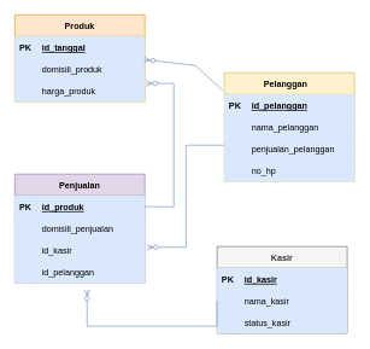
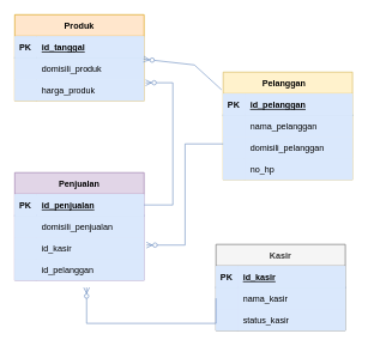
  <mxCell id="0" />
  <mxCell id="1" parent="0" />
  <mxCell id="2" value="Kasir" style="shape=table;startSize=30;container=1;collapsible=1;childLayout=tableLayout;fixedRows=1;rowLines=0;fontStyle=1;align=center;resizeLast=1;fillColor=#f5f5f5;strokeColor=#666666;fontColor=#333333;" vertex="1" parent="1"><mxGeometry x="300" y="340" width="180" height="120" as="geometry" /></mxCell>
  <mxCell id="3" value="" style="shape=tableRow;horizontal=0;startSize=0;swimlaneHead=0;swimlaneBody=0;fillColor=#dae8fc;collapsible=0;dropTarget=0;points=[[0,0.5],[1,0.5]];portConstraint=eastwest;top=0;left=0;right=0;bottom=1;strokeColor=#6c8ebf;" vertex="1" parent="2"><mxGeometry y="30" width="180" height="30" as="geometry" /></mxCell>
  <mxCell id="4" value="PK" style="shape=partialRectangle;connectable=0;fillColor=#dae8fc;top=0;left=0;bottom=0;right=0;fontStyle=1;overflow=hidden;strokeColor=#6c8ebf;" vertex="1" parent="3"><mxGeometry width="30" height="30" as="geometry"><mxRectangle width="30" height="30" as="alternateBounds" /></mxGeometry></mxCell>
  <mxCell id="5" value="id_kasir" style="shape=partialRectangle;connectable=0;fillColor=#dae8fc;top=0;left=0;bottom=0;right=0;align=left;spacingLeft=6;fontStyle=5;overflow=hidden;strokeColor=#6c8ebf;" vertex="1" parent="3"><mxGeometry x="30" width="150" height="30" as="geometry"><mxRectangle width="150" height="30" as="alternateBounds" /></mxGeometry></mxCell>
  <mxCell id="6" value="" style="shape=tableRow;horizontal=0;startSize=0;swimlaneHead=0;swimlaneBody=0;fillColor=#dae8fc;collapsible=0;dropTarget=0;points=[[0,0.5],[1,0.5]];portConstraint=eastwest;top=0;left=0;right=0;bottom=0;strokeColor=#6c8ebf;" vertex="1" parent="2"><mxGeometry y="60" width="180" height="30" as="geometry" /></mxCell>
  <mxCell id="7" value="" style="shape=partialRectangle;connectable=0;fillColor=#dae8fc;top=0;left=0;bottom=0;right=0;editable=1;overflow=hidden;strokeColor=#6c8ebf;" vertex="1" parent="6"><mxGeometry width="30" height="30" as="geometry"><mxRectangle width="30" height="30" as="alternateBounds" /></mxGeometry></mxCell>
  <mxCell id="8" value="nama_kasir" style="shape=partialRectangle;connectable=0;fillColor=#dae8fc;top=0;left=0;bottom=0;right=0;align=left;spacingLeft=6;overflow=hidden;strokeColor=#6c8ebf;" vertex="1" parent="6"><mxGeometry x="30" width="150" height="30" as="geometry"><mxRectangle width="150" height="30" as="alternateBounds" /></mxGeometry></mxCell>
  <mxCell id="9" value="" style="shape=tableRow;horizontal=0;startSize=0;swimlaneHead=0;swimlaneBody=0;fillColor=#dae8fc;collapsible=0;dropTarget=0;points=[[0,0.5],[1,0.5]];portConstraint=eastwest;top=0;left=0;right=0;bottom=0;strokeColor=#6c8ebf;" vertex="1" parent="2"><mxGeometry y="90" width="180" height="30" as="geometry" /></mxCell>
  <mxCell id="10" value="" style="shape=partialRectangle;connectable=0;fillColor=#dae8fc;top=0;left=0;bottom=0;right=0;editable=1;overflow=hidden;strokeColor=#6c8ebf;" vertex="1" parent="9"><mxGeometry width="30" height="30" as="geometry"><mxRectangle width="30" height="30" as="alternateBounds" /></mxGeometry></mxCell>
  <mxCell id="11" value="status_kasir" style="shape=partialRectangle;connectable=0;fillColor=#dae8fc;top=0;left=0;bottom=0;right=0;align=left;spacingLeft=6;overflow=hidden;strokeColor=#6c8ebf;" vertex="1" parent="9"><mxGeometry x="30" width="150" height="30" as="geometry"><mxRectangle width="150" height="30" as="alternateBounds" /></mxGeometry></mxCell>
  <mxCell id="12" value="Produk" style="shape=table;startSize=30;container=1;collapsible=1;childLayout=tableLayout;fixedRows=1;rowLines=0;fontStyle=1;align=center;resizeLast=1;fillColor=#ffe6cc;strokeColor=#d79b00;" vertex="1" parent="1"><mxGeometry x="20" y="20" width="180" height="120" as="geometry" /></mxCell>
  <mxCell id="13" value="" style="shape=tableRow;horizontal=0;startSize=0;swimlaneHead=0;swimlaneBody=0;fillColor=#dae8fc;collapsible=0;dropTarget=0;points=[[0,0.5],[1,0.5]];portConstraint=eastwest;top=0;left=0;right=0;bottom=1;strokeColor=#6c8ebf;" vertex="1" parent="12"><mxGeometry y="30" width="180" height="30" as="geometry" /></mxCell>
  <mxCell id="14" value="PK" style="shape=partialRectangle;connectable=0;fillColor=#dae8fc;top=0;left=0;bottom=0;right=0;fontStyle=1;overflow=hidden;strokeColor=#6c8ebf;" vertex="1" parent="13"><mxGeometry width="30" height="30" as="geometry"><mxRectangle width="30" height="30" as="alternateBounds" /></mxGeometry></mxCell>
  <mxCell id="15" value="id_tanggal" style="shape=partialRectangle;connectable=0;fillColor=#dae8fc;top=0;left=0;bottom=0;right=0;align=left;spacingLeft=6;fontStyle=5;overflow=hidden;strokeColor=#6c8ebf;" vertex="1" parent="13"><mxGeometry x="30" width="150" height="30" as="geometry"><mxRectangle width="150" height="30" as="alternateBounds" /></mxGeometry></mxCell>
  <mxCell id="16" value="" style="shape=tableRow;horizontal=0;startSize=0;swimlaneHead=0;swimlaneBody=0;fillColor=#dae8fc;collapsible=0;dropTarget=0;points=[[0,0.5],[1,0.5]];portConstraint=eastwest;top=0;left=0;right=0;bottom=0;strokeColor=#6c8ebf;" vertex="1" parent="12"><mxGeometry y="60" width="180" height="30" as="geometry" /></mxCell>
  <mxCell id="17" value="" style="shape=partialRectangle;connectable=0;fillColor=#dae8fc;top=0;left=0;bottom=0;right=0;editable=1;overflow=hidden;strokeColor=#6c8ebf;" vertex="1" parent="16"><mxGeometry width="30" height="30" as="geometry"><mxRectangle width="30" height="30" as="alternateBounds" /></mxGeometry></mxCell>
  <mxCell id="18" value="domisili_produk" style="shape=partialRectangle;connectable=0;fillColor=#dae8fc;top=0;left=0;bottom=0;right=0;align=left;spacingLeft=6;overflow=hidden;strokeColor=#6c8ebf;" vertex="1" parent="16"><mxGeometry x="30" width="150" height="30" as="geometry"><mxRectangle width="150" height="30" as="alternateBounds" /></mxGeometry></mxCell>
  <mxCell id="19" value="" style="shape=tableRow;horizontal=0;startSize=0;swimlaneHead=0;swimlaneBody=0;fillColor=#dae8fc;collapsible=0;dropTarget=0;points=[[0,0.5],[1,0.5]];portConstraint=eastwest;top=0;left=0;right=0;bottom=0;strokeColor=#6c8ebf;" vertex="1" parent="12"><mxGeometry y="90" width="180" height="30" as="geometry" /></mxCell>
  <mxCell id="20" value="" style="shape=partialRectangle;connectable=0;fillColor=#dae8fc;top=0;left=0;bottom=0;right=0;editable=1;overflow=hidden;strokeColor=#6c8ebf;" vertex="1" parent="19"><mxGeometry width="30" height="30" as="geometry"><mxRectangle width="30" height="30" as="alternateBounds" /></mxGeometry></mxCell>
  <mxCell id="21" value="harga_produk" style="shape=partialRectangle;connectable=0;fillColor=#dae8fc;top=0;left=0;bottom=0;right=0;align=left;spacingLeft=6;overflow=hidden;strokeColor=#6c8ebf;" vertex="1" parent="19"><mxGeometry x="30" width="150" height="30" as="geometry"><mxRectangle width="150" height="30" as="alternateBounds" /></mxGeometry></mxCell>
  <mxCell id="22" value="Penjualan" style="shape=table;startSize=30;container=1;collapsible=1;childLayout=tableLayout;fixedRows=1;rowLines=0;fontStyle=1;align=center;resizeLast=1;fillColor=#e1d5e7;strokeColor=#9673a6;" vertex="1" parent="1"><mxGeometry x="20" y="240" width="180" height="150" as="geometry" /></mxCell>
  <mxCell id="23" value="" style="shape=tableRow;horizontal=0;startSize=0;swimlaneHead=0;swimlaneBody=0;fillColor=#dae8fc;collapsible=0;dropTarget=0;points=[[0,0.5],[1,0.5]];portConstraint=eastwest;top=0;left=0;right=0;bottom=1;strokeColor=#6c8ebf;" vertex="1" parent="22"><mxGeometry y="30" width="180" height="30" as="geometry" /></mxCell>
  <mxCell id="24" value="PK" style="shape=partialRectangle;connectable=0;fillColor=#dae8fc;top=0;left=0;bottom=0;right=0;fontStyle=1;overflow=hidden;strokeColor=#6c8ebf;" vertex="1" parent="23"><mxGeometry width="30" height="30" as="geometry"><mxRectangle width="30" height="30" as="alternateBounds" /></mxGeometry></mxCell>
- <mxCell id="25" value="id_produk" style="shape=partialRectangle;connectable=0;fillColor=#dae8fc;top=0;left=0;bottom=0;right=0;align=left;spacingLeft=6;fontStyle=5;overflow=hidden;strokeColor=#6c8ebf;" vertex="1" parent="23"><mxGeometry x="30" width="150" height="30" as="geometry"><mxRectangle width="150" height="30" as="alternateBounds" /></mxGeometry></mxCell>
+ <mxCell id="25" value="id_penjualan" style="shape=partialRectangle;connectable=0;fillColor=#dae8fc;top=0;left=0;bottom=0;right=0;align=left;spacingLeft=6;fontStyle=5;overflow=hidden;strokeColor=#6c8ebf;" vertex="1" parent="23"><mxGeometry x="30" width="150" height="30" as="geometry"><mxRectangle width="150" height="30" as="alternateBounds" /></mxGeometry></mxCell>
  <mxCell id="26" value="" style="shape=tableRow;horizontal=0;startSize=0;swimlaneHead=0;swimlaneBody=0;fillColor=#dae8fc;collapsible=0;dropTarget=0;points=[[0,0.5],[1,0.5]];portConstraint=eastwest;top=0;left=0;right=0;bottom=0;strokeColor=#6c8ebf;" vertex="1" parent="22"><mxGeometry y="60" width="180" height="30" as="geometry" /></mxCell>
  <mxCell id="27" value="" style="shape=partialRectangle;connectable=0;fillColor=#dae8fc;top=0;left=0;bottom=0;right=0;editable=1;overflow=hidden;strokeColor=#6c8ebf;" vertex="1" parent="26"><mxGeometry width="30" height="30" as="geometry"><mxRectangle width="30" height="30" as="alternateBounds" /></mxGeometry></mxCell>
  <mxCell id="28" value="domisili_penjualan" style="shape=partialRectangle;connectable=0;fillColor=#dae8fc;top=0;left=0;bottom=0;right=0;align=left;spacingLeft=6;overflow=hidden;strokeColor=#6c8ebf;" vertex="1" parent="26"><mxGeometry x="30" width="150" height="30" as="geometry"><mxRectangle width="150" height="30" as="alternateBounds" /></mxGeometry></mxCell>
  <mxCell id="29" value="" style="shape=tableRow;horizontal=0;startSize=0;swimlaneHead=0;swimlaneBody=0;fillColor=#dae8fc;collapsible=0;dropTarget=0;points=[[0,0.5],[1,0.5]];portConstraint=eastwest;top=0;left=0;right=0;bottom=0;strokeColor=#6c8ebf;" vertex="1" parent="22"><mxGeometry y="90" width="180" height="30" as="geometry" /></mxCell>
  <mxCell id="30" value="" style="shape=partialRectangle;connectable=0;fillColor=#dae8fc;top=0;left=0;bottom=0;right=0;editable=1;overflow=hidden;strokeColor=#6c8ebf;" vertex="1" parent="29"><mxGeometry width="30" height="30" as="geometry"><mxRectangle width="30" height="30" as="alternateBounds" /></mxGeometry></mxCell>
  <mxCell id="31" value="id_kasir" style="shape=partialRectangle;connectable=0;fillColor=#dae8fc;top=0;left=0;bottom=0;right=0;align=left;spacingLeft=6;overflow=hidden;strokeColor=#6c8ebf;" vertex="1" parent="29"><mxGeometry x="30" width="150" height="30" as="geometry"><mxRectangle width="150" height="30" as="alternateBounds" /></mxGeometry></mxCell>
  <mxCell id="32" value="" style="shape=tableRow;horizontal=0;startSize=0;swimlaneHead=0;swimlaneBody=0;fillColor=#dae8fc;collapsible=0;dropTarget=0;points=[[0,0.5],[1,0.5]];portConstraint=eastwest;top=0;left=0;right=0;bottom=0;strokeColor=#6c8ebf;" vertex="1" parent="22"><mxGeometry y="120" width="180" height="30" as="geometry" /></mxCell>
  <mxCell id="33" value="" style="shape=partialRectangle;connectable=0;fillColor=#dae8fc;top=0;left=0;bottom=0;right=0;editable=1;overflow=hidden;strokeColor=#6c8ebf;" vertex="1" parent="32"><mxGeometry width="30" height="30" as="geometry"><mxRectangle width="30" height="30" as="alternateBounds" /></mxGeometry></mxCell>
  <mxCell id="34" value="id_pelanggan" style="shape=partialRectangle;connectable=0;fillColor=#dae8fc;top=0;left=0;bottom=0;right=0;align=left;spacingLeft=6;overflow=hidden;strokeColor=#6c8ebf;" vertex="1" parent="32"><mxGeometry x="30" width="150" height="30" as="geometry"><mxRectangle width="150" height="30" as="alternateBounds" /></mxGeometry></mxCell>
  <mxCell id="35" value="Pelanggan   " style="shape=table;startSize=30;container=1;collapsible=1;childLayout=tableLayout;fixedRows=1;rowLines=0;fontStyle=1;align=center;resizeLast=1;fillColor=#fff2cc;strokeColor=#d6b656;" vertex="1" parent="1"><mxGeometry x="310" y="100" width="180" height="150" as="geometry" /></mxCell>
  <mxCell id="36" value="" style="shape=tableRow;horizontal=0;startSize=0;swimlaneHead=0;swimlaneBody=0;fillColor=#dae8fc;collapsible=0;dropTarget=0;points=[[0,0.5],[1,0.5]];portConstraint=eastwest;top=0;left=0;right=0;bottom=1;strokeColor=#6c8ebf;" vertex="1" parent="35"><mxGeometry y="30" width="180" height="30" as="geometry" /></mxCell>
  <mxCell id="37" value="PK" style="shape=partialRectangle;connectable=0;fillColor=#dae8fc;top=0;left=0;bottom=0;right=0;fontStyle=1;overflow=hidden;strokeColor=#6c8ebf;" vertex="1" parent="36"><mxGeometry width="30" height="30" as="geometry"><mxRectangle width="30" height="30" as="alternateBounds" /></mxGeometry></mxCell>
  <mxCell id="38" value="id_pelanggan" style="shape=partialRectangle;connectable=0;fillColor=#dae8fc;top=0;left=0;bottom=0;right=0;align=left;spacingLeft=6;fontStyle=5;overflow=hidden;strokeColor=#6c8ebf;" vertex="1" parent="36"><mxGeometry x="30" width="150" height="30" as="geometry"><mxRectangle width="150" height="30" as="alternateBounds" /></mxGeometry></mxCell>
  <mxCell id="39" value="" style="shape=tableRow;horizontal=0;startSize=0;swimlaneHead=0;swimlaneBody=0;fillColor=#dae8fc;collapsible=0;dropTarget=0;points=[[0,0.5],[1,0.5]];portConstraint=eastwest;top=0;left=0;right=0;bottom=0;strokeColor=#6c8ebf;" vertex="1" parent="35"><mxGeometry y="60" width="180" height="30" as="geometry" /></mxCell>
  <mxCell id="40" value="" style="shape=partialRectangle;connectable=0;fillColor=#dae8fc;top=0;left=0;bottom=0;right=0;editable=1;overflow=hidden;strokeColor=#6c8ebf;" vertex="1" parent="39"><mxGeometry width="30" height="30" as="geometry"><mxRectangle width="30" height="30" as="alternateBounds" /></mxGeometry></mxCell>
  <mxCell id="41" value="nama_pelanggan" style="shape=partialRectangle;connectable=0;fillColor=#dae8fc;top=0;left=0;bottom=0;right=0;align=left;spacingLeft=6;overflow=hidden;strokeColor=#6c8ebf;" vertex="1" parent="39"><mxGeometry x="30" width="150" height="30" as="geometry"><mxRectangle width="150" height="30" as="alternateBounds" /></mxGeometry></mxCell>
  <mxCell id="42" value="" style="shape=tableRow;horizontal=0;startSize=0;swimlaneHead=0;swimlaneBody=0;fillColor=#dae8fc;collapsible=0;dropTarget=0;points=[[0,0.5],[1,0.5]];portConstraint=eastwest;top=0;left=0;right=0;bottom=0;strokeColor=#6c8ebf;" vertex="1" parent="35"><mxGeometry y="90" width="180" height="30" as="geometry" /></mxCell>
  <mxCell id="43" value="" style="shape=partialRectangle;connectable=0;fillColor=#dae8fc;top=0;left=0;bottom=0;right=0;editable=1;overflow=hidden;strokeColor=#6c8ebf;" vertex="1" parent="42"><mxGeometry width="30" height="30" as="geometry"><mxRectangle width="30" height="30" as="alternateBounds" /></mxGeometry></mxCell>
- <mxCell id="44" value="penjualan_pelanggan" style="shape=partialRectangle;connectable=0;fillColor=#dae8fc;top=0;left=0;bottom=0;right=0;align=left;spacingLeft=6;overflow=hidden;strokeColor=#6c8ebf;" vertex="1" parent="42"><mxGeometry x="30" width="150" height="30" as="geometry"><mxRectangle width="150" height="30" as="alternateBounds" /></mxGeometry></mxCell>
+ <mxCell id="44" value="domisili_pelanggan" style="shape=partialRectangle;connectable=0;fillColor=#dae8fc;top=0;left=0;bottom=0;right=0;align=left;spacingLeft=6;overflow=hidden;strokeColor=#6c8ebf;" vertex="1" parent="42"><mxGeometry x="30" width="150" height="30" as="geometry"><mxRectangle width="150" height="30" as="alternateBounds" /></mxGeometry></mxCell>
  <mxCell id="45" value="" style="shape=tableRow;horizontal=0;startSize=0;swimlaneHead=0;swimlaneBody=0;fillColor=#dae8fc;collapsible=0;dropTarget=0;points=[[0,0.5],[1,0.5]];portConstraint=eastwest;top=0;left=0;right=0;bottom=0;strokeColor=#6c8ebf;" vertex="1" parent="35"><mxGeometry y="120" width="180" height="30" as="geometry" /></mxCell>
  <mxCell id="46" value="" style="shape=partialRectangle;connectable=0;fillColor=#dae8fc;top=0;left=0;bottom=0;right=0;editable=1;overflow=hidden;strokeColor=#6c8ebf;" vertex="1" parent="45"><mxGeometry width="30" height="30" as="geometry"><mxRectangle width="30" height="30" as="alternateBounds" /></mxGeometry></mxCell>
  <mxCell id="47" value="no_hp" style="shape=partialRectangle;connectable=0;fillColor=#dae8fc;top=0;left=0;bottom=0;right=0;align=left;spacingLeft=6;overflow=hidden;strokeColor=#6c8ebf;" vertex="1" parent="45"><mxGeometry x="30" width="150" height="30" as="geometry"><mxRectangle width="150" height="30" as="alternateBounds" /></mxGeometry></mxCell>
  <mxCell id="48" value="" style="fontSize=12;html=1;endArrow=ERzeroToMany;endFill=1;rounded=0;exitX=-0.013;exitY=0.163;exitDx=0;exitDy=0;exitPerimeter=0;entryX=0.996;entryY=0.063;entryDx=0;entryDy=0;entryPerimeter=0;fillColor=#dae8fc;strokeColor=#6c8ebf;" edge="1" parent="1" source="35" target="16"><mxGeometry width="100" height="100" relative="1" as="geometry"><mxPoint x="205" y="180" as="sourcePoint" /><mxPoint x="205" y="90" as="targetPoint" /><Array as="points"><mxPoint x="270" y="90" /></Array></mxGeometry></mxCell>
  <mxCell id="49" value="" style="edgeStyle=elbowEdgeStyle;fontSize=12;html=1;endArrow=ERzeroToMany;endFill=1;rounded=0;entryX=1.011;entryY=0.16;entryDx=0;entryDy=0;entryPerimeter=0;exitX=1;exitY=0.5;exitDx=0;exitDy=0;fillColor=#dae8fc;strokeColor=#6c8ebf;" edge="1" parent="1" source="23" target="19"><mxGeometry width="100" height="100" relative="1" as="geometry"><mxPoint x="210" y="290" as="sourcePoint" /><mxPoint x="290" y="180" as="targetPoint" /><Array as="points"><mxPoint x="240" y="210" /><mxPoint x="230" y="210" /></Array></mxGeometry></mxCell>
  <mxCell id="50" value="" style="edgeStyle=elbowEdgeStyle;fontSize=12;html=1;endArrow=ERzeroToMany;endFill=1;rounded=0;exitX=0;exitY=0.333;exitDx=0;exitDy=0;exitPerimeter=0;entryX=1.018;entryY=0.365;entryDx=0;entryDy=0;entryPerimeter=0;fillColor=#dae8fc;strokeColor=#6c8ebf;" edge="1" parent="1" source="42" target="29"><mxGeometry width="100" height="100" relative="1" as="geometry"><mxPoint x="280" y="200" as="sourcePoint" /><mxPoint x="210" y="370" as="targetPoint" /></mxGeometry></mxCell>
  <mxCell id="51" value="" style="fontSize=12;html=1;endArrow=ERzeroToMany;endFill=1;rounded=0;exitX=0;exitY=0.5;exitDx=0;exitDy=0;edgeStyle=elbowEdgeStyle;elbow=vertical;fillColor=#dae8fc;strokeColor=#6c8ebf;" edge="1" parent="1" source="6"><mxGeometry width="100" height="100" relative="1" as="geometry"><mxPoint x="270" y="420" as="sourcePoint" /><mxPoint x="120" y="400" as="targetPoint" /><Array as="points"><mxPoint x="190" y="450" /></Array></mxGeometry></mxCell>
